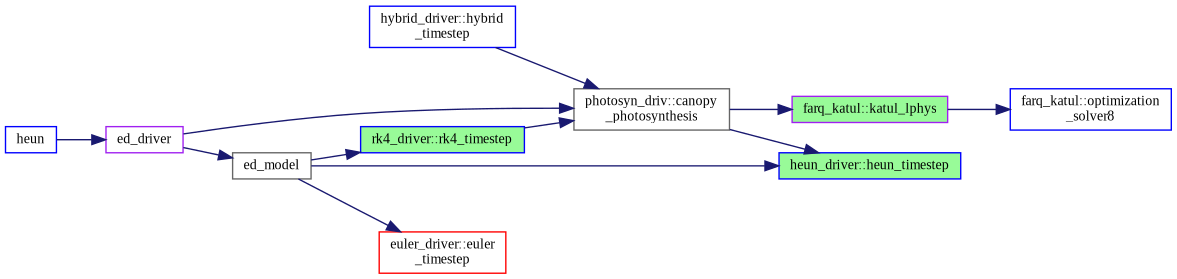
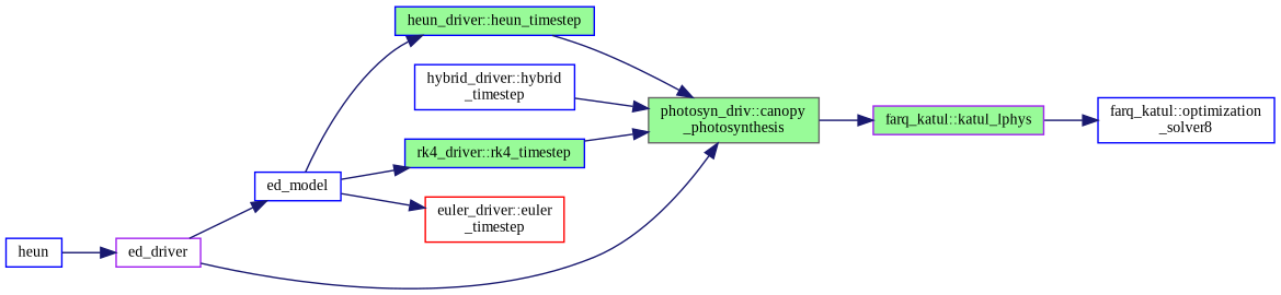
  digraph {
    fontname="Liberation Serif"
    rankdir=RL
    node [color=blue fillcolor=white fontname="Liberation Serif" fontsize=10 shape=record style=filled]
    edge [color=midnightblue dir=back fontname="Liberation Serif" fontsize=10 labelfontname=Helvetica labelfontsize=10 style=solid]
    n1 [fontcolor=black height=0.2 label="farq_katul::optimization\l_solver8" width=0.4]
    n2 [color=purple fillcolor=palegreen height=0.2 label="farq_katul::katul_lphys" width=0.4]
-   n3 [color=gray40 height=0.2 label="photosyn_driv::canopy\l_photosynthesis" width=0.4]
+   n3 [color=gray40 fillcolor=palegreen height=0.2 label="photosyn_driv::canopy\l_photosynthesis" width=0.4]
    n4 [fillcolor=palegreen height=0.2 label="heun_driver::heun_timestep" width=0.4]
    n5 [height=0.2 label="hybrid_driver::hybrid\l_timestep" width=0.4]
    n6 [fillcolor=palegreen height=0.2 label="rk4_driver::rk4_timestep" width=0.4]
    n7 [color=purple height=0.2 label=ed_driver width=0.4]
    n8 [color=red height=0.2 label="euler_driver::euler\l_timestep" width=0.4]
-   n9 [color=gray40 height=0.2 label=ed_model width=0.4]
+   n9 [height=0.2 label=ed_model width=0.4]
    n10 [height=0.2 label=heun width=0.4]
    n1 -> n2
    n2 -> n3
-   n4 -> n3
+   n3 -> n4
    n3 -> n5
    n3 -> n6
    n3 -> n7
    n4 -> n9
    n6 -> n9
    n7 -> n10
    n8 -> n9
    n9 -> n7
  }
